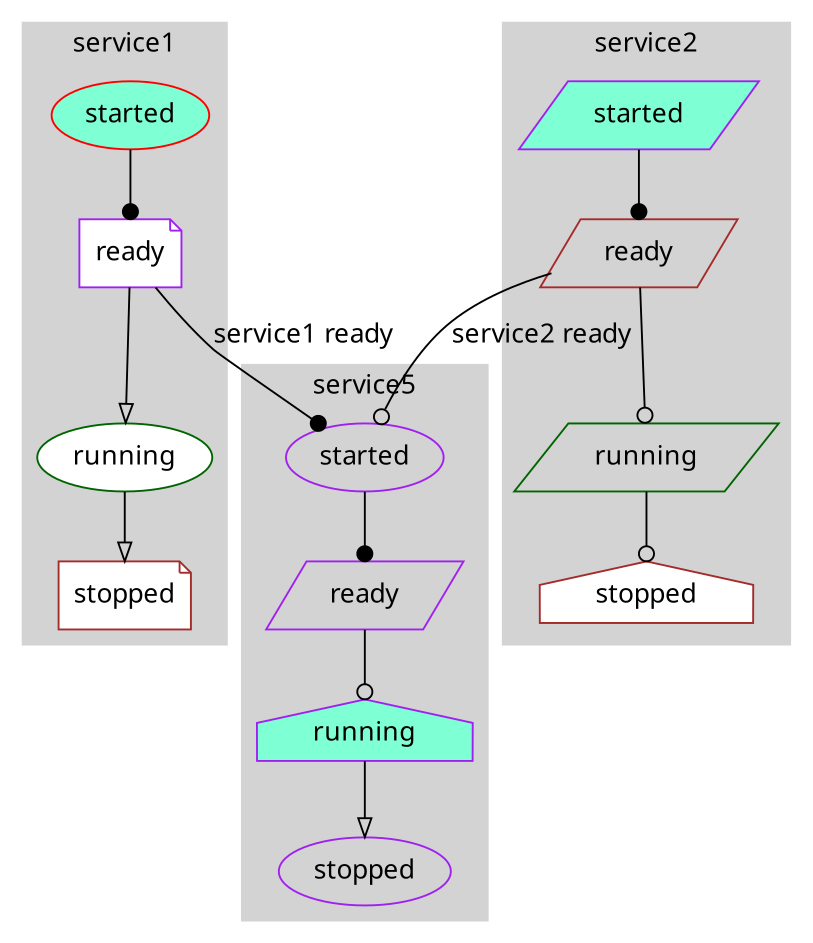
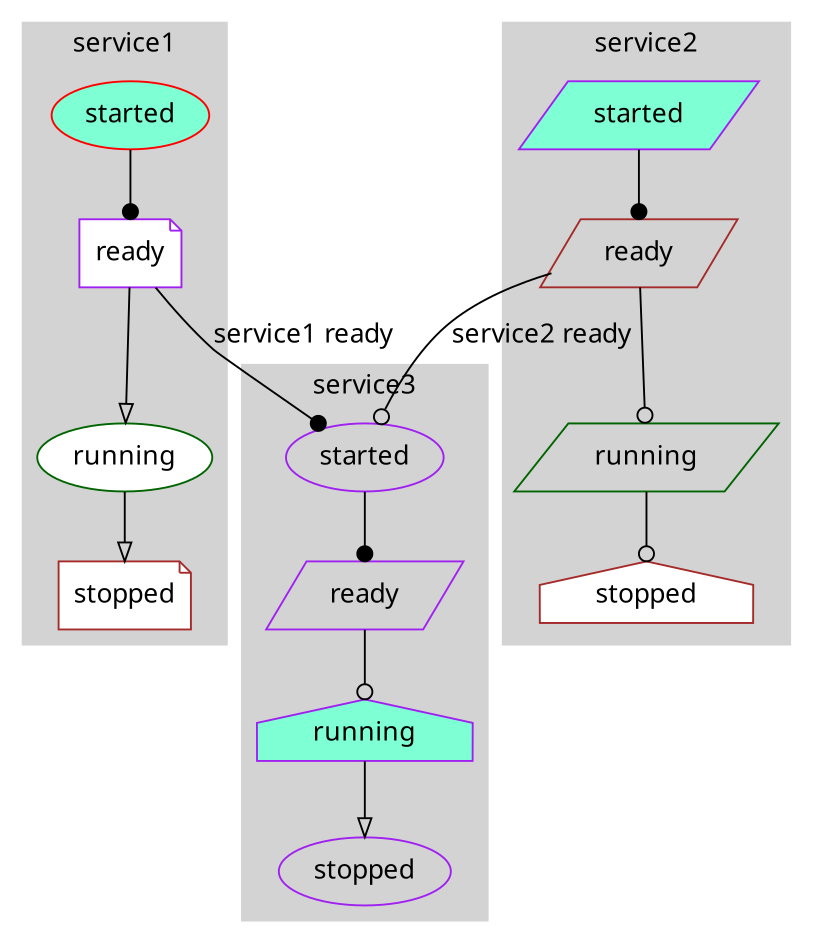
  digraph {
    fontname="Noto Sans"
    node [color=purple style=filled fillcolor=lightgrey shape=ellipse fontname="Noto Sans"]
    edge [arrowhead=dot fontname="Noto Sans"]
    n1 [color=red label=started fillcolor=aquamarine]
    n2 [label=ready fillcolor=white shape=note]
    n3 [color=darkgreen label=running fillcolor=white]
    n4 [color=brown label=stopped fillcolor=white shape=note]
    n5 [label=started fillcolor=aquamarine shape=parallelogram]
    n6 [color=brown label=ready shape=parallelogram]
    n7 [color=darkgreen label=running shape=parallelogram]
    n8 [color=brown label=stopped fillcolor=white shape=house]
    n9 [label=started]
    n10 [label=ready shape=parallelogram]
    n11 [label=running fillcolor=aquamarine shape=house]
    n12 [label=stopped]
    subgraph cluster_1 {
      color=lightgrey
      label=service1
      style=filled
      n1
      n2
      n3
      n4
    }
    subgraph cluster_2 {
      color=lightgrey
      label=service2
      style=filled
      n5
      n6
      n7
      n8
    }
    subgraph cluster_3 {
      color=lightgrey
-     label=service5
+     label=service3
      style=filled
      n9
      n10
      n11
      n12
    }
    n1 -> n2
    n2 -> n3 [arrowhead=onormal]
    n2 -> n9 [label="service1 ready"]
    n3 -> n4 [arrowhead=onormal]
    n5 -> n6
    n6 -> n7 [arrowhead=odot]
    n6 -> n9 [label="service2 ready" arrowhead=odot]
    n7 -> n8 [arrowhead=odot]
    n9 -> n10
    n10 -> n11 [arrowhead=odot]
    n11 -> n12 [arrowhead=onormal]
  }
